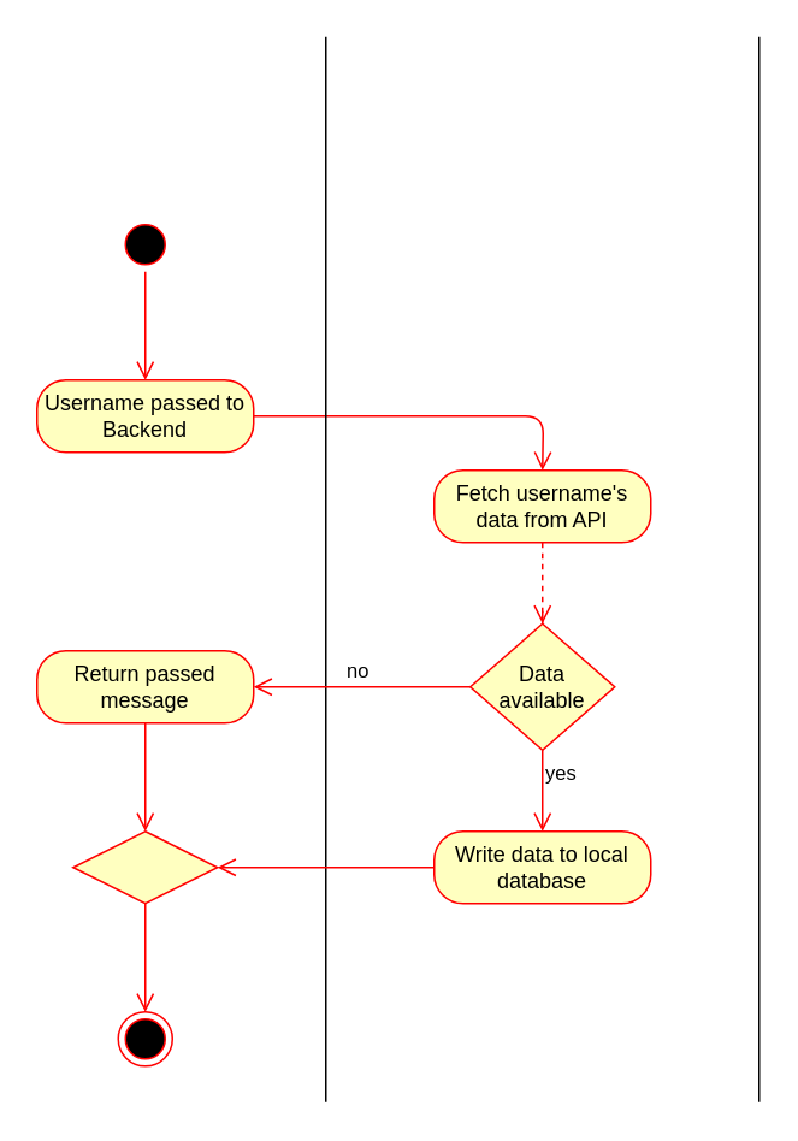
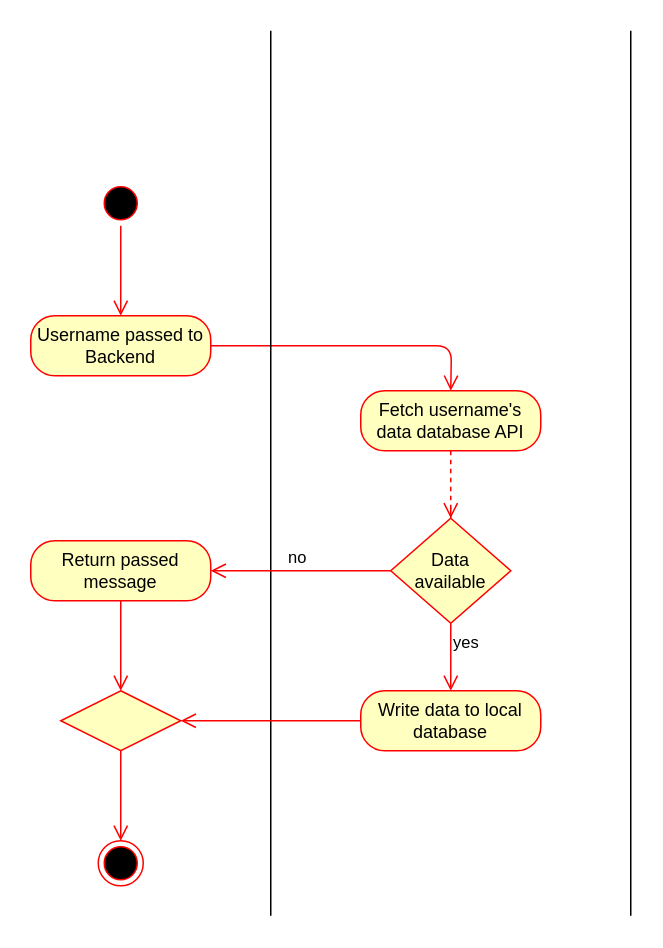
  <mxCell id="0" />
  <mxCell id="1" parent="0" />
  <mxCell id="2" value="" style="ellipse;html=1;shape=startState;fillColor=#000000;strokeColor=#ff0000;" vertex="1" parent="1"><mxGeometry x="65" y="120" width="30" height="30" as="geometry" /></mxCell>
  <mxCell id="3" value="" style="edgeStyle=orthogonalEdgeStyle;html=1;verticalAlign=bottom;endArrow=open;endSize=8;strokeColor=#ff0000;" edge="1" source="2" parent="1"><mxGeometry relative="1" as="geometry"><mxPoint x="80" y="210" as="targetPoint" /></mxGeometry></mxCell>
  <mxCell id="4" value="Username passed to Backend" style="rounded=1;whiteSpace=wrap;html=1;arcSize=40;fontColor=#000000;fillColor=#ffffc0;strokeColor=#ff0000;" vertex="1" parent="1"><mxGeometry x="20" y="210" width="120" height="40" as="geometry" /></mxCell>
  <mxCell id="5" value="" style="edgeStyle=orthogonalEdgeStyle;html=1;verticalAlign=bottom;endArrow=open;endSize=8;strokeColor=#ff0000;" edge="1" source="4" parent="1"><mxGeometry relative="1" as="geometry"><mxPoint x="300" y="260" as="targetPoint" /></mxGeometry></mxCell>
  <mxCell id="6" value="" style="endArrow=none;html=1;" edge="1" parent="1"><mxGeometry width="50" height="50" relative="1" as="geometry"><mxPoint x="180" y="610" as="sourcePoint" /><mxPoint x="180" y="20" as="targetPoint" /></mxGeometry></mxCell>
  <mxCell id="7" value="" style="endArrow=none;html=1;" edge="1" parent="1"><mxGeometry width="50" height="50" relative="1" as="geometry"><mxPoint x="420" y="610" as="sourcePoint" /><mxPoint x="420" y="20" as="targetPoint" /></mxGeometry></mxCell>
- <mxCell id="8" value="Fetch username's&lt;br&gt;data from API" style="rounded=1;whiteSpace=wrap;html=1;arcSize=40;fontColor=#000000;fillColor=#ffffc0;strokeColor=#ff0000;" vertex="1" parent="1"><mxGeometry x="240" y="260" width="120" height="40" as="geometry" /></mxCell>
+ <mxCell id="8" value="Fetch username's&lt;br&gt;data database API" style="rounded=1;whiteSpace=wrap;html=1;arcSize=40;fontColor=#000000;fillColor=#ffffc0;strokeColor=#ff0000;" vertex="1" parent="1"><mxGeometry x="240" y="260" width="120" height="40" as="geometry" /></mxCell>
  <mxCell id="9" value="" style="edgeStyle=orthogonalEdgeStyle;html=1;verticalAlign=bottom;endArrow=open;endSize=8;strokeColor=#ff0000;" edge="1" source="12" parent="1"><mxGeometry relative="1" as="geometry"><mxPoint x="300" y="360" as="targetPoint" /></mxGeometry></mxCell>
  <mxCell id="10" value="no" style="edgeStyle=orthogonalEdgeStyle;html=1;align=left;verticalAlign=bottom;endArrow=open;endSize=8;strokeColor=#ff0000;exitX=0;exitY=0.5;exitDx=0;exitDy=0;entryX=1;entryY=0.5;entryDx=0;entryDy=0;" edge="1" source="12" parent="1" target="14"><mxGeometry x="0.167" relative="1" as="geometry"><mxPoint x="150" y="375" as="targetPoint" /><mxPoint as="offset" /></mxGeometry></mxCell>
  <mxCell id="11" value="yes" style="edgeStyle=orthogonalEdgeStyle;html=1;align=left;verticalAlign=top;endArrow=open;endSize=8;strokeColor=#ff0000;" edge="1" source="12" parent="1"><mxGeometry x="-1" relative="1" as="geometry"><mxPoint x="300" y="460" as="targetPoint" /></mxGeometry></mxCell>
  <mxCell id="12" value="Data&lt;br&gt;available" style="rhombus;whiteSpace=wrap;html=1;fillColor=#ffffc0;strokeColor=#ff0000;" vertex="1" parent="1"><mxGeometry x="260" y="345" width="80" height="70" as="geometry" /></mxCell>
  <mxCell id="13" value="" style="edgeStyle=orthogonalEdgeStyle;html=1;verticalAlign=bottom;endArrow=open;endSize=8;strokeColor=#ff0000;dashed=1;" edge="1" parent="1" source="8" target="12"><mxGeometry relative="1" as="geometry"><mxPoint x="300" y="360" as="targetPoint" /><mxPoint x="300" y="300" as="sourcePoint" /></mxGeometry></mxCell>
  <mxCell id="14" value="Return passed &lt;br&gt;message" style="rounded=1;whiteSpace=wrap;html=1;arcSize=40;fontColor=#000000;fillColor=#ffffc0;strokeColor=#ff0000;" vertex="1" parent="1"><mxGeometry x="20" y="360" width="120" height="40" as="geometry" /></mxCell>
  <mxCell id="15" value="" style="edgeStyle=orthogonalEdgeStyle;html=1;verticalAlign=bottom;endArrow=open;endSize=8;strokeColor=#ff0000;" edge="1" source="14" parent="1"><mxGeometry relative="1" as="geometry"><mxPoint x="80" y="460" as="targetPoint" /></mxGeometry></mxCell>
  <mxCell id="16" value="" style="rhombus;whiteSpace=wrap;html=1;fillColor=#ffffc0;strokeColor=#ff0000;" vertex="1" parent="1"><mxGeometry x="40" y="460" width="80" height="40" as="geometry" /></mxCell>
  <mxCell id="17" value="" style="ellipse;html=1;shape=endState;fillColor=#000000;strokeColor=#ff0000;" vertex="1" parent="1"><mxGeometry x="65" y="560" width="30" height="30" as="geometry" /></mxCell>
  <mxCell id="18" value="Write data to local database" style="rounded=1;whiteSpace=wrap;html=1;arcSize=40;fontColor=#000000;fillColor=#ffffc0;strokeColor=#ff0000;" vertex="1" parent="1"><mxGeometry x="240" y="460" width="120" height="40" as="geometry" /></mxCell>
  <mxCell id="19" value="" style="edgeStyle=orthogonalEdgeStyle;html=1;verticalAlign=bottom;endArrow=open;endSize=8;strokeColor=#ff0000;entryX=1;entryY=0.5;entryDx=0;entryDy=0;" edge="1" source="18" parent="1" target="16"><mxGeometry relative="1" as="geometry"><mxPoint x="300" y="560" as="targetPoint" /></mxGeometry></mxCell>
  <mxCell id="20" value="" style="edgeStyle=orthogonalEdgeStyle;html=1;verticalAlign=bottom;endArrow=open;endSize=8;strokeColor=#ff0000;exitX=0.5;exitY=1;exitDx=0;exitDy=0;entryX=0.5;entryY=0;entryDx=0;entryDy=0;" edge="1" parent="1" source="16" target="17"><mxGeometry relative="1" as="geometry"><mxPoint x="130" y="580" as="targetPoint" /><mxPoint x="90" y="410" as="sourcePoint" /></mxGeometry></mxCell>
